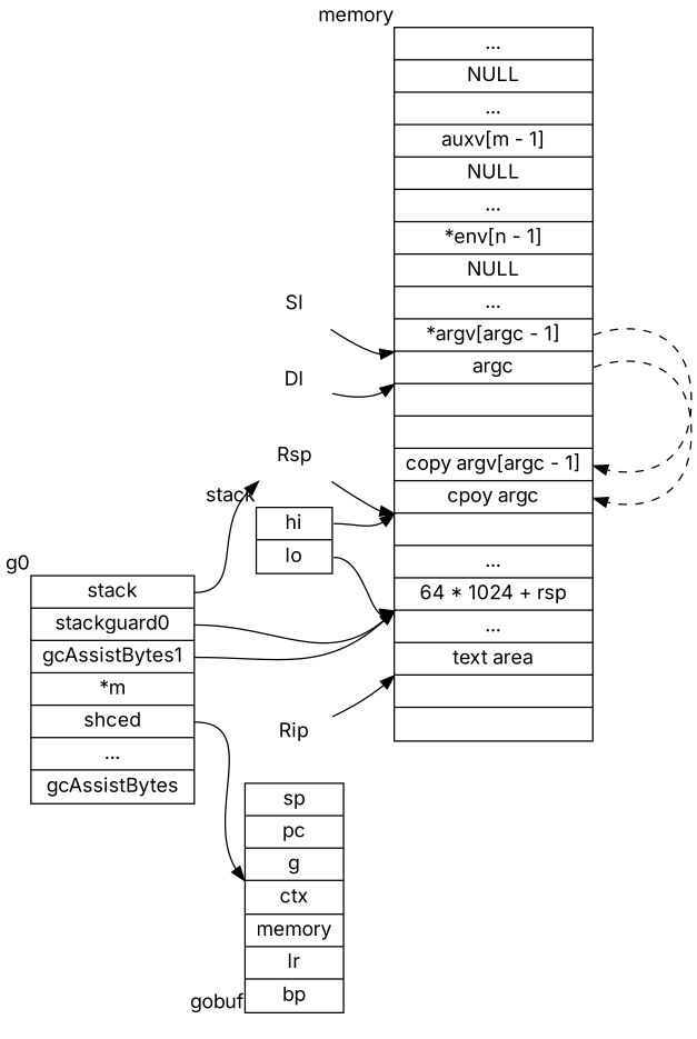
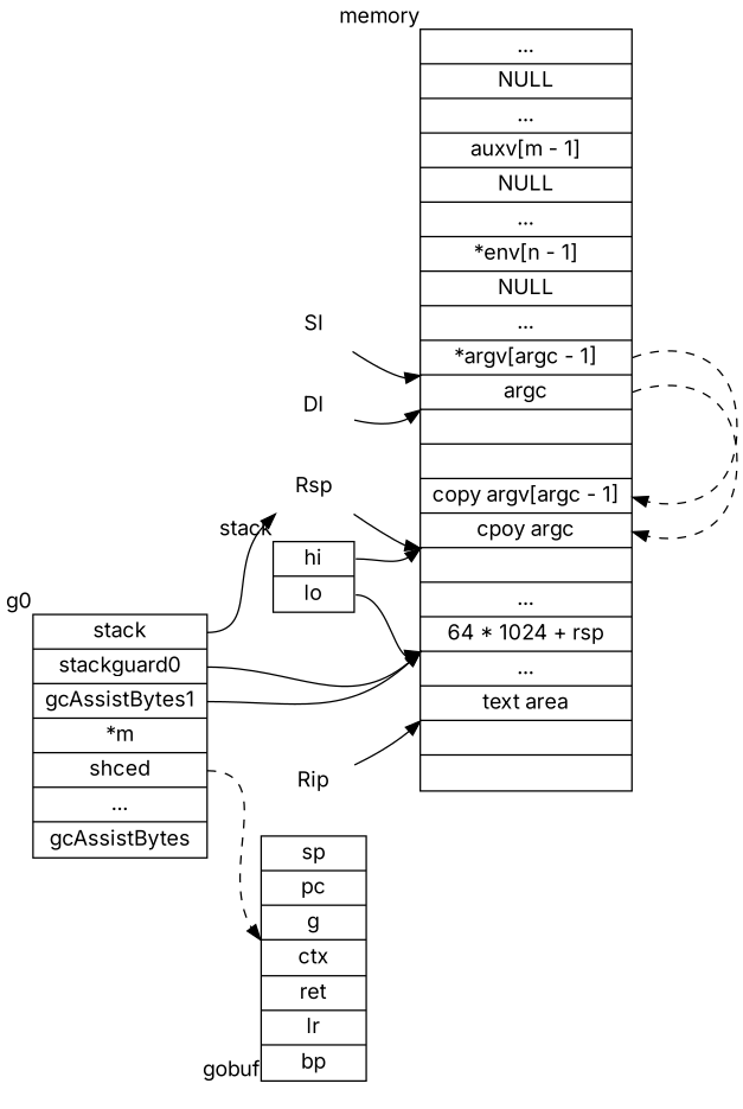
  digraph {
    fontname=Inter
    rankdir=LR
    node [fontname=Inter shape=record]
    edge [fontname=Inter headport="lo:sw"]
    n1 [label="...|NULL|...|auxv[m - 1]|NULL|...|*env[n - 1]|NULL|...|<argv>*argv[argc - 1]|<argc>argc|||<cpargv>copy argv[argc - 1]|<cpargc>cpoy argc||...|<lo> 64 * 1024 + rsp|...|<text>text area||" xlabel=memory]
    n2 [label="<stack>stack|<guard0>stackguard0|<guard1>gcAssistBytes1|<m>*m|<f1>shced|...|gcAssistBytes" xlabel=g0]
-   n3 [label="sp|pc|g|ctx|memory|lr|bp" xlabel=gobuf]
+   n3 [label="sp|pc|g|ctx|ret|lr|bp" xlabel=gobuf]
    Rsp [shape=none]
    n5 [label="<hi>hi|<lo>lo" xlabel=stack]
    Rip [shape=none]
    DI [shape=none]
    SI [shape=none]
    n1 -> n1 [headport="cpargc:e" style=dashed tailport="argc:e"]
    n1 -> n1 [headport="cpargv:e" style=dashed tailport="argv:e"]
    n2 -> n1 [tailport=guard0]
    n2 -> n1 [tailport=guard1]
-   n2 -> n3 [tailport=f1]
+   n2 -> n3 [tailport=f1 style=dashed]
    n2 -> Rsp [tailport=stack]
    Rsp -> n1 [headport="cpargc:sw"]
    n5 -> n1 [tailport=lo]
    n5 -> n1 [headport="cpargc:sw" tailport=hi]
    Rip -> n1 [headport="text:sw"]
    DI -> n1 [headport="argc:sw"]
    SI -> n1 [headport="argv:sw"]
  }
